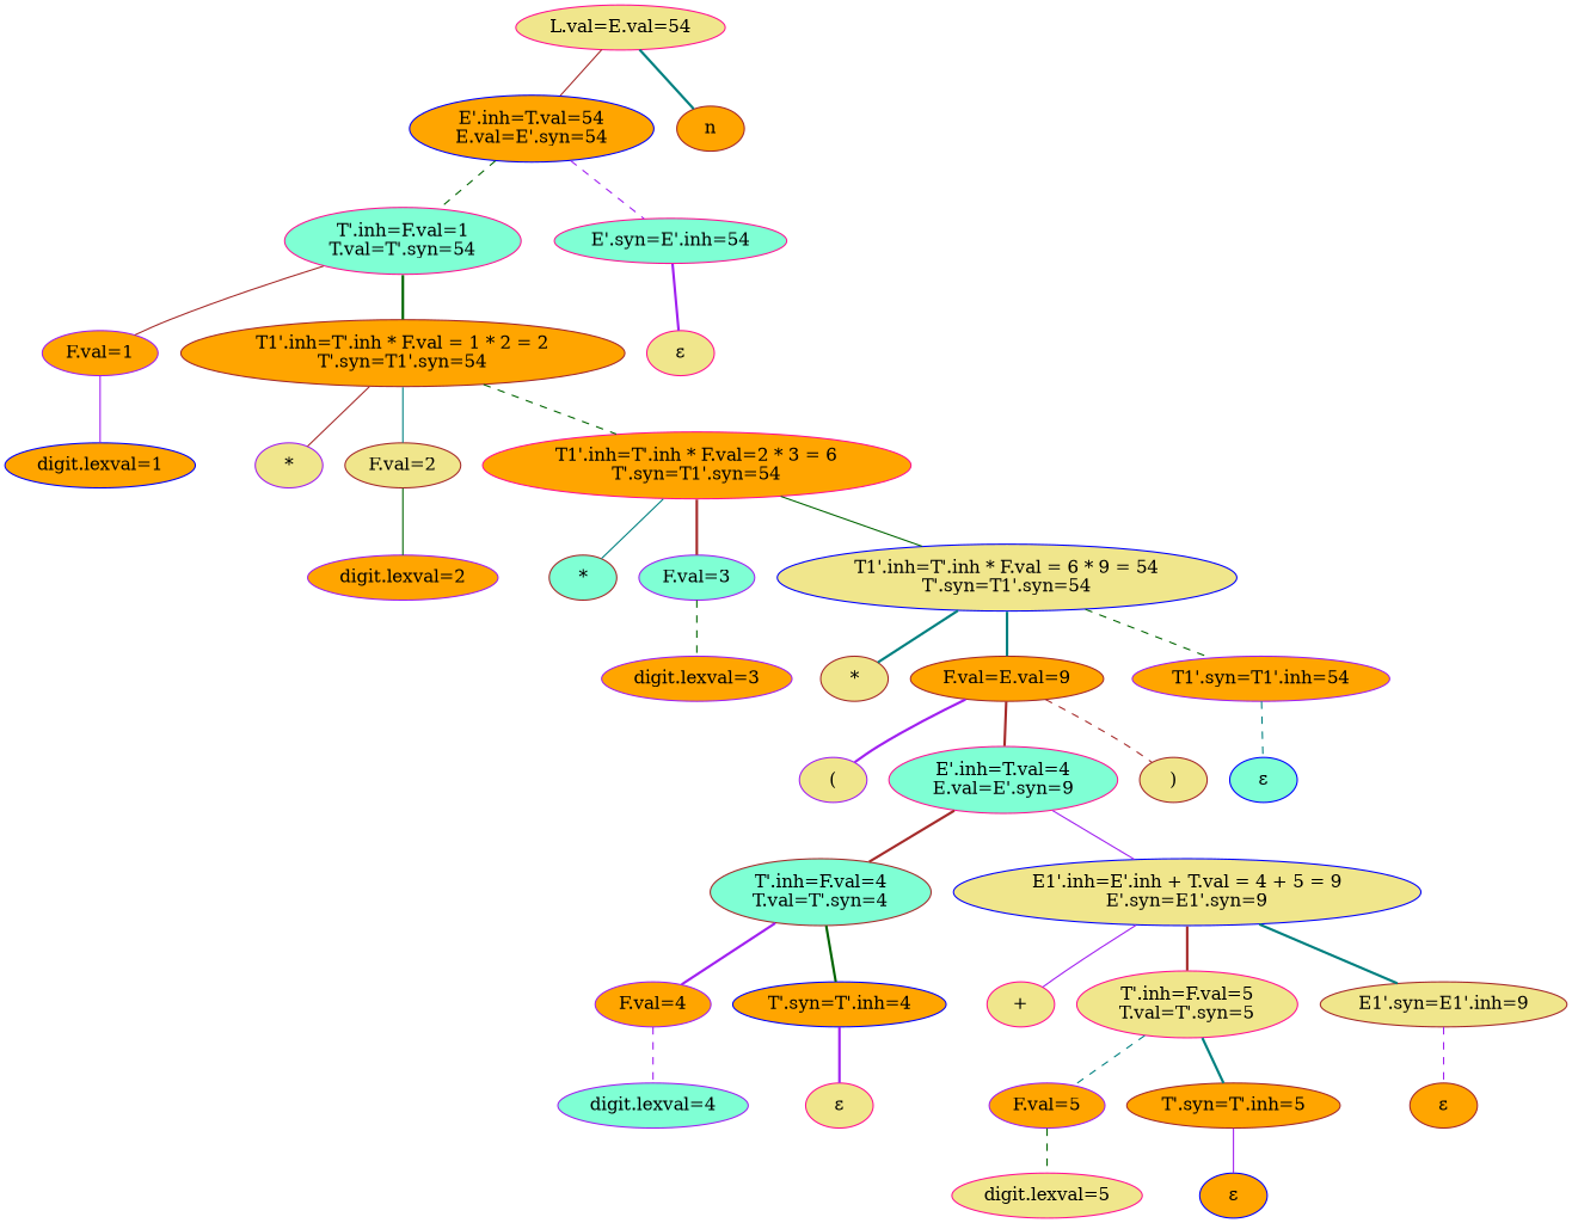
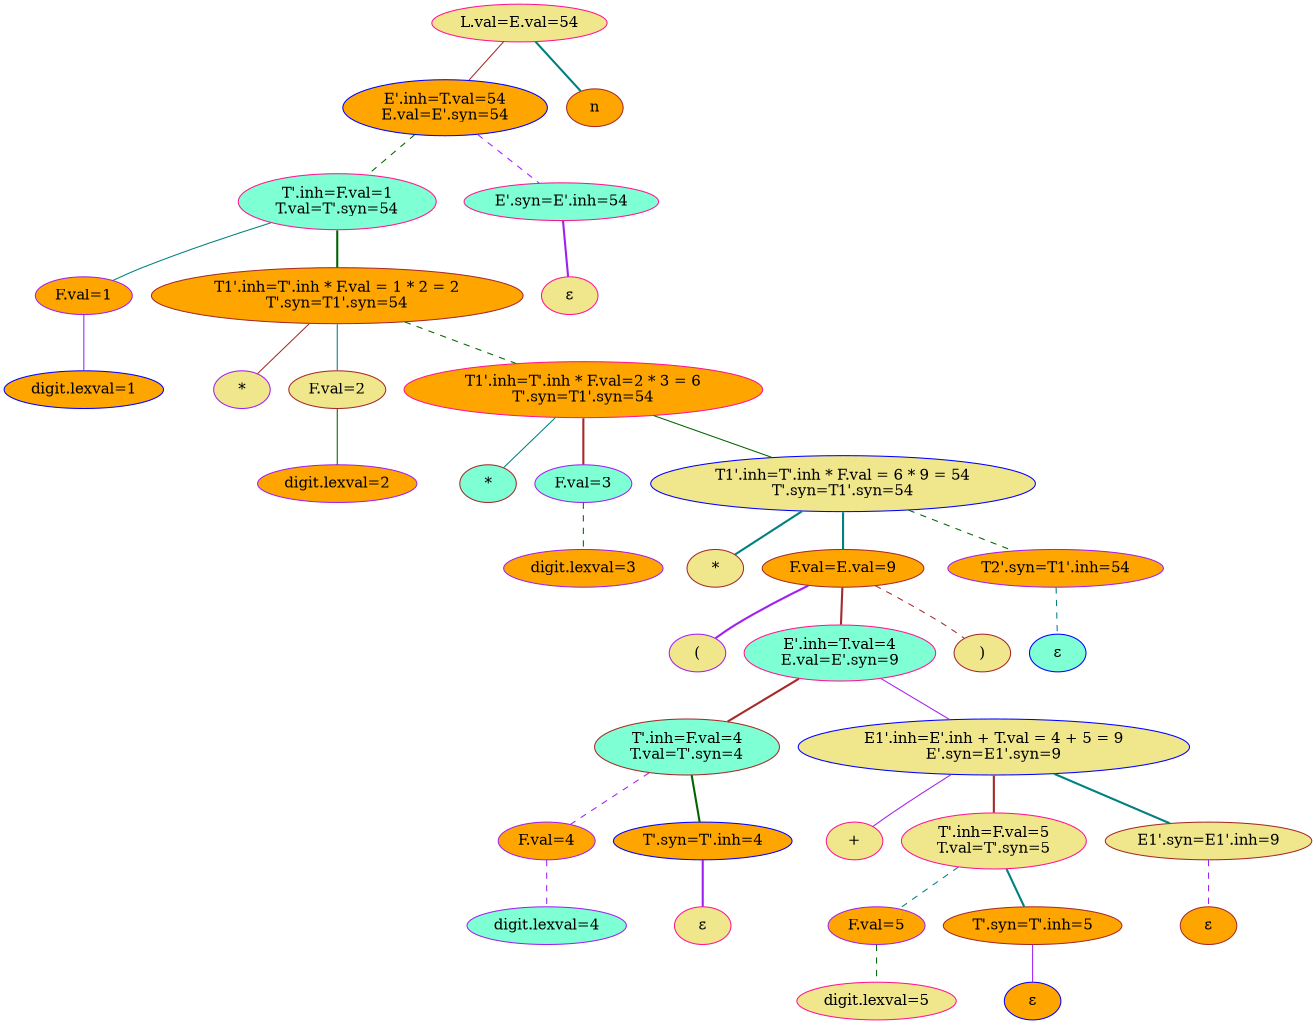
  graph {
    bgcolor=white
    node [color=brown fillcolor=orange style=filled]
    edge [color=purple style=bold]
    n1 [color=purple fillcolor=aquamarine label="digit.lexval=4"]
    n2 [color=purple label="F.val=4"]
    n3 [color=deeppink fillcolor=khaki label="ε"]
    n4 [color=blue label="T'.syn=T'.inh=4"]
    n5 [fillcolor=aquamarine label="T'.inh=F.val=4\nT.val=T'.syn=4"]
    n6 [color=deeppink fillcolor=khaki label="digit.lexval=5"]
    n7 [color=purple label="F.val=5"]
    n8 [color=blue label="ε"]
    n9 [label="T'.syn=T'.inh=5"]
    n10 [color=deeppink fillcolor=khaki label="+"]
    n11 [color=deeppink fillcolor=khaki label="T'.inh=F.val=5\nT.val=T'.syn=5"]
    n12 [fillcolor=khaki label="E1'.syn=E1'.inh=9"]
    n13 [label="ε"]
    n14 [color=blue fillcolor=khaki label="E1'.inh=E'.inh + T.val = 4 + 5 = 9\nE'.syn=E1'.syn=9"]
    n15 [color=purple fillcolor=khaki label="("]
    n16 [color=deeppink fillcolor=aquamarine label="E'.inh=T.val=4\nE.val=E'.syn=9"]
    n17 [fillcolor=khaki label=")"]
    n18 [fillcolor=khaki label="*"]
    n19 [label="F.val=E.val=9"]
-   n20 [color=purple label="T1'.syn=T1'.inh=54"]
+   n20 [color=purple label="T2'.syn=T1'.inh=54"]
    n21 [color=blue fillcolor=aquamarine label="ε"]
    n22 [fillcolor=aquamarine label="*"]
    n23 [color=purple fillcolor=aquamarine label="F.val=3"]
    n24 [color=purple label="digit.lexval=3"]
    n25 [color=blue fillcolor=khaki label="T1'.inh=T'.inh * F.val = 6 * 9 = 54\nT'.syn=T1'.syn=54"]
    n26 [color=purple fillcolor=khaki label="*"]
    n27 [fillcolor=khaki label="F.val=2"]
    n28 [color=purple label="digit.lexval=2"]
    n29 [color=deeppink label="T1'.inh=T'.inh * F.val=2 * 3 = 6\nT'.syn=T1'.syn=54"]
    n30 [color=blue label="digit.lexval=1"]
    n31 [color=purple label="F.val=1"]
    n32 [label="T1'.inh=T'.inh * F.val = 1 * 2 = 2\nT'.syn=T1'.syn=54"]
    n33 [color=deeppink fillcolor=aquamarine label="T'.inh=F.val=1\nT.val=T'.syn=54"]
    n34 [color=deeppink fillcolor=khaki label="ε"]
    n35 [color=deeppink fillcolor=aquamarine label="E'.syn=E'.inh=54"]
    n36 [color=blue label="E'.inh=T.val=54\nE.val=E'.syn=54"]
    n37 [label=n]
    n38 [color=deeppink fillcolor=khaki label="L.val=E.val=54"]
    n2 -- n1 [style=dashed]
    n4 -- n3
-   n5 -- n2
+   n5 -- n2 [style=dashed]
    n5 -- n4 [color=darkgreen]
    n7 -- n6 [color=darkgreen style=dashed]
    n9 -- n8 [style=solid]
    n11 -- n7 [color=teal style=dashed]
    n11 -- n9 [color=teal]
    n12 -- n13 [style=dashed]
    n14 -- n10 [style=solid]
    n14 -- n11 [color=brown]
    n14 -- n12 [color=teal]
    n16 -- n5 [color=brown]
    n16 -- n14 [style=solid]
    n19 -- n15
    n19 -- n16 [color=brown]
    n19 -- n17 [color=brown style=dashed]
    n20 -- n21 [color=teal style=dashed]
    n23 -- n24 [color=darkgreen style=dashed]
    n25 -- n18 [color=teal]
    n25 -- n19 [color=teal]
    n25 -- n20 [color=darkgreen style=dashed]
    n27 -- n28 [color=darkgreen style=solid]
    n29 -- n22 [color=teal style=solid]
    n29 -- n23 [color=brown]
    n29 -- n25 [color=darkgreen style=solid]
    n31 -- n30 [style=solid]
    n32 -- n26 [color=brown style=solid]
    n32 -- n27 [color=teal style=solid]
    n32 -- n29 [color=darkgreen style=dashed]
-   n33 -- n31 [color=brown style=solid]
+   n33 -- n31 [color=teal style=solid]
    n33 -- n32 [color=darkgreen]
    n35 -- n34
    n36 -- n33 [color=darkgreen style=dashed]
    n36 -- n35 [style=dashed]
    n38 -- n36 [color=brown style=solid]
    n38 -- n37 [color=teal]
  }
